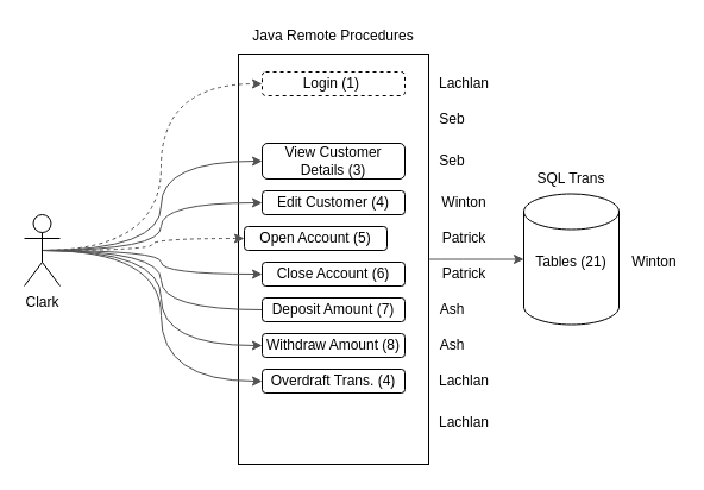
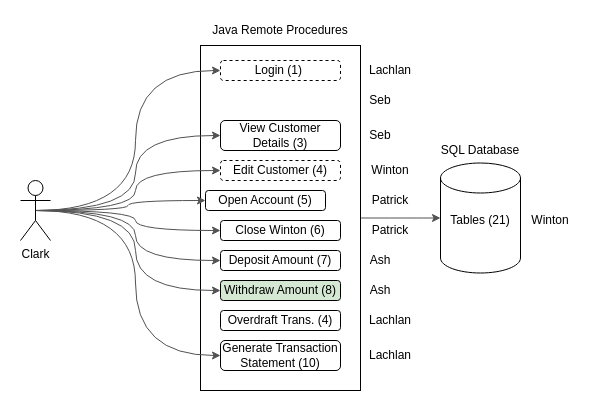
  <mxCell id="0" />
  <mxCell id="1" parent="0" />
  <mxCell id="2" style="edgeStyle=orthogonalEdgeStyle;curved=1;rounded=0;orthogonalLoop=1;jettySize=auto;html=1;exitX=1;exitY=0.5;exitDx=0;exitDy=0;strokeColor=#525252;" parent="1" source="3" target="24" edge="1"><mxGeometry relative="1" as="geometry" /></mxCell>
  <mxCell id="3" value="" style="rounded=0;whiteSpace=wrap;html=1;" parent="1" vertex="1"><mxGeometry x="200" y="45" width="160" height="345" as="geometry" /></mxCell>
- <mxCell id="4" style="edgeStyle=orthogonalEdgeStyle;curved=1;rounded=0;orthogonalLoop=1;jettySize=auto;html=1;exitX=0.5;exitY=0.5;exitDx=0;exitDy=0;exitPerimeter=0;entryX=0;entryY=0.5;entryDx=0;entryDy=0;strokeColor=#525252;dashed=1;" parent="1" source="13" target="14" edge="1"><mxGeometry relative="1" as="geometry" /></mxCell>
+ <mxCell id="4" style="edgeStyle=orthogonalEdgeStyle;curved=1;rounded=0;orthogonalLoop=1;jettySize=auto;html=1;exitX=0.5;exitY=0.5;exitDx=0;exitDy=0;exitPerimeter=0;entryX=0;entryY=0.5;entryDx=0;entryDy=0;strokeColor=#525252;" parent="1" source="13" target="14" edge="1"><mxGeometry relative="1" as="geometry" /></mxCell>
  <mxCell id="5" style="edgeStyle=orthogonalEdgeStyle;curved=1;rounded=0;orthogonalLoop=1;jettySize=auto;html=1;exitX=0.5;exitY=0.5;exitDx=0;exitDy=0;exitPerimeter=0;entryX=0;entryY=0.5;entryDx=0;entryDy=0;strokeColor=#525252;" parent="1" source="13" target="22" edge="1"><mxGeometry relative="1" as="geometry" /></mxCell>
  <mxCell id="6" style="edgeStyle=orthogonalEdgeStyle;curved=1;rounded=0;orthogonalLoop=1;jettySize=auto;html=1;exitX=0.5;exitY=0.5;exitDx=0;exitDy=0;exitPerimeter=0;entryX=0;entryY=0.5;entryDx=0;entryDy=0;strokeColor=#525252;" parent="1" source="13" target="15" edge="1"><mxGeometry relative="1" as="geometry" /></mxCell>
- <mxCell id="7" style="edgeStyle=orthogonalEdgeStyle;curved=1;rounded=0;orthogonalLoop=1;jettySize=auto;html=1;exitX=0.5;exitY=0.5;exitDx=0;exitDy=0;exitPerimeter=0;entryX=0;entryY=0.5;entryDx=0;entryDy=0;strokeColor=#525252;dashed=1;" parent="1" source="13" target="16" edge="1"><mxGeometry relative="1" as="geometry" /></mxCell>
+ <mxCell id="7" style="edgeStyle=orthogonalEdgeStyle;curved=1;rounded=0;orthogonalLoop=1;jettySize=auto;html=1;exitX=0.5;exitY=0.5;exitDx=0;exitDy=0;exitPerimeter=0;entryX=0;entryY=0.5;entryDx=0;entryDy=0;strokeColor=#525252;" parent="1" source="13" target="16" edge="1"><mxGeometry relative="1" as="geometry" /></mxCell>
  <mxCell id="8" style="edgeStyle=orthogonalEdgeStyle;curved=1;rounded=0;orthogonalLoop=1;jettySize=auto;html=1;exitX=0.5;exitY=0.5;exitDx=0;exitDy=0;exitPerimeter=0;entryX=0;entryY=0.5;entryDx=0;entryDy=0;strokeColor=#525252;" parent="1" source="13" target="17" edge="1"><mxGeometry relative="1" as="geometry" /></mxCell>
- <mxCell id="9" style="edgeStyle=orthogonalEdgeStyle;curved=1;rounded=0;orthogonalLoop=1;jettySize=auto;html=1;exitX=0.5;exitY=0.5;exitDx=0;exitDy=0;exitPerimeter=0;entryX=0;entryY=0.5;entryDx=0;entryDy=0;strokeColor=#525252;endArrow=none;" parent="1" source="13" target="18" edge="1"><mxGeometry relative="1" as="geometry" /></mxCell>
+ <mxCell id="9" style="edgeStyle=orthogonalEdgeStyle;curved=1;rounded=0;orthogonalLoop=1;jettySize=auto;html=1;exitX=0.5;exitY=0.5;exitDx=0;exitDy=0;exitPerimeter=0;entryX=0;entryY=0.5;entryDx=0;entryDy=0;strokeColor=#525252;" parent="1" source="13" target="18" edge="1"><mxGeometry relative="1" as="geometry" /></mxCell>
  <mxCell id="10" style="edgeStyle=orthogonalEdgeStyle;curved=1;rounded=0;orthogonalLoop=1;jettySize=auto;html=1;exitX=0.5;exitY=0.5;exitDx=0;exitDy=0;exitPerimeter=0;entryX=0;entryY=0.5;entryDx=0;entryDy=0;strokeColor=#525252;" parent="1" source="13" target="19" edge="1"><mxGeometry relative="1" as="geometry" /></mxCell>
- <mxCell id="11" style="edgeStyle=orthogonalEdgeStyle;curved=1;rounded=0;orthogonalLoop=1;jettySize=auto;html=1;exitX=0.5;exitY=0.5;exitDx=0;exitDy=0;exitPerimeter=0;entryX=0;entryY=0.5;entryDx=0;entryDy=0;strokeColor=#525252;" parent="1" source="13" target="20" edge="1"><mxGeometry relative="1" as="geometry" /></mxCell>
+ <mxCell id="12" style="edgeStyle=orthogonalEdgeStyle;curved=1;rounded=0;orthogonalLoop=1;jettySize=auto;html=1;exitX=0.5;exitY=0.5;exitDx=0;exitDy=0;exitPerimeter=0;entryX=0;entryY=0.5;entryDx=0;entryDy=0;strokeColor=#525252;" parent="1" source="13" target="21" edge="1"><mxGeometry relative="1" as="geometry" /></mxCell>
  <mxCell id="13" value="Clark" style="shape=umlActor;verticalLabelPosition=bottom;verticalAlign=top;html=1;outlineConnect=0;" parent="1" vertex="1"><mxGeometry x="20" y="180" width="30" height="60" as="geometry" /></mxCell>
  <mxCell id="14" value="Login (1)&amp;nbsp;" style="rounded=1;whiteSpace=wrap;html=1;dashed=1;" parent="1" vertex="1"><mxGeometry x="220" y="60" width="120" height="20" as="geometry" /></mxCell>
- <mxCell id="15" value="Edit Customer (4)" style="rounded=1;whiteSpace=wrap;html=1;" parent="1" vertex="1"><mxGeometry x="220" y="160" width="120" height="20" as="geometry" /></mxCell>
+ <mxCell id="15" value="Edit Customer (4)" style="rounded=1;whiteSpace=wrap;html=1;dashed=1;" parent="1" vertex="1"><mxGeometry x="220" y="160" width="120" height="20" as="geometry" /></mxCell>
  <mxCell id="16" value="Open Account (5)" style="rounded=1;whiteSpace=wrap;html=1;" parent="1" vertex="1"><mxGeometry x="205" y="190" width="120" height="20" as="geometry" /></mxCell>
- <mxCell id="17" value="Close Account (6)" style="rounded=1;whiteSpace=wrap;html=1;" parent="1" vertex="1"><mxGeometry x="220" y="220" width="120" height="20" as="geometry" /></mxCell>
+ <mxCell id="17" value="Close Winton (6)" style="rounded=1;whiteSpace=wrap;html=1;" parent="1" vertex="1"><mxGeometry x="220" y="220" width="120" height="20" as="geometry" /></mxCell>
  <mxCell id="18" value="Deposit Amount (7)" style="rounded=1;whiteSpace=wrap;html=1;" parent="1" vertex="1"><mxGeometry x="220" y="250" width="120" height="20" as="geometry" /></mxCell>
- <mxCell id="19" value="Withdraw Amount (8)" style="rounded=1;whiteSpace=wrap;html=1;" parent="1" vertex="1"><mxGeometry x="220" y="280" width="120" height="20" as="geometry" /></mxCell>
+ <mxCell id="19" value="Withdraw Amount (8)" style="rounded=1;whiteSpace=wrap;html=1;fillColor=#d5e8d4;" parent="1" vertex="1"><mxGeometry x="220" y="280" width="120" height="20" as="geometry" /></mxCell>
  <mxCell id="20" value="Overdraft Trans. (4)" style="rounded=1;whiteSpace=wrap;html=1;" parent="1" vertex="1"><mxGeometry x="220" y="310" width="120" height="20" as="geometry" /></mxCell>
+ <mxCell id="21" value="Generate Transaction Statement (10)" style="rounded=1;whiteSpace=wrap;html=1;" parent="1" vertex="1"><mxGeometry x="220" y="340" width="120" height="30" as="geometry" /></mxCell>
  <mxCell id="22" value="View Customer Details (3)" style="rounded=1;whiteSpace=wrap;html=1;" parent="1" vertex="1"><mxGeometry x="220" y="120" width="120" height="30" as="geometry" /></mxCell>
  <mxCell id="23" value="Java Remote Procedures" style="text;html=1;strokeColor=none;fillColor=none;align=center;verticalAlign=middle;whiteSpace=wrap;rounded=0;" parent="1" vertex="1"><mxGeometry x="205" y="20" width="150" height="20" as="geometry" /></mxCell>
  <mxCell id="24" value="" style="shape=cylinder3;whiteSpace=wrap;html=1;boundedLbl=1;backgroundOutline=1;size=15;" parent="1" vertex="1"><mxGeometry x="440" y="162.5" width="80" height="110" as="geometry" /></mxCell>
- <mxCell id="25" value="SQL Trans" style="text;html=1;strokeColor=none;fillColor=none;align=center;verticalAlign=middle;whiteSpace=wrap;rounded=0;" parent="1" vertex="1"><mxGeometry x="420" y="140" width="120" height="20" as="geometry" /></mxCell>
+ <mxCell id="25" value="SQL Database" style="text;html=1;strokeColor=none;fillColor=none;align=center;verticalAlign=middle;whiteSpace=wrap;rounded=0;" parent="1" vertex="1"><mxGeometry x="420" y="140" width="120" height="20" as="geometry" /></mxCell>
  <mxCell id="26" value="Tables (21)" style="text;html=1;strokeColor=none;fillColor=none;align=center;verticalAlign=middle;whiteSpace=wrap;rounded=0;" parent="1" vertex="1"><mxGeometry x="420" y="210" width="120" height="20" as="geometry" /></mxCell>
  <mxCell id="27" value="Seb" style="text;html=1;strokeColor=none;fillColor=none;align=center;verticalAlign=middle;whiteSpace=wrap;rounded=0;" parent="1" vertex="1"><mxGeometry x="360" y="90" width="40" height="20" as="geometry" /></mxCell>
  <mxCell id="28" value="Seb" style="text;html=1;strokeColor=none;fillColor=none;align=center;verticalAlign=middle;whiteSpace=wrap;rounded=0;" parent="1" vertex="1"><mxGeometry x="360" y="125" width="40" height="20" as="geometry" /></mxCell>
  <mxCell id="29" value="Ash" style="text;html=1;strokeColor=none;fillColor=none;align=center;verticalAlign=middle;whiteSpace=wrap;rounded=0;" parent="1" vertex="1"><mxGeometry x="360" y="250" width="40" height="20" as="geometry" /></mxCell>
  <mxCell id="30" value="Ash" style="text;html=1;strokeColor=none;fillColor=none;align=center;verticalAlign=middle;whiteSpace=wrap;rounded=0;" parent="1" vertex="1"><mxGeometry x="360" y="280" width="40" height="20" as="geometry" /></mxCell>
  <mxCell id="31" value="Winton" style="text;html=1;strokeColor=none;fillColor=none;align=center;verticalAlign=middle;whiteSpace=wrap;rounded=0;" parent="1" vertex="1"><mxGeometry x="370" y="160" width="40" height="20" as="geometry" /></mxCell>
  <mxCell id="32" value="Winton" style="text;html=1;strokeColor=none;fillColor=none;align=center;verticalAlign=middle;whiteSpace=wrap;rounded=0;" parent="1" vertex="1"><mxGeometry x="530" y="210" width="40" height="20" as="geometry" /></mxCell>
  <mxCell id="33" value="Patrick" style="text;html=1;strokeColor=none;fillColor=none;align=center;verticalAlign=middle;whiteSpace=wrap;rounded=0;" parent="1" vertex="1"><mxGeometry x="370" y="190" width="40" height="20" as="geometry" /></mxCell>
  <mxCell id="34" value="Patrick" style="text;html=1;strokeColor=none;fillColor=none;align=center;verticalAlign=middle;whiteSpace=wrap;rounded=0;" parent="1" vertex="1"><mxGeometry x="370" y="220" width="40" height="20" as="geometry" /></mxCell>
  <mxCell id="35" value="Lachlan" style="text;html=1;strokeColor=none;fillColor=none;align=center;verticalAlign=middle;whiteSpace=wrap;rounded=0;" parent="1" vertex="1"><mxGeometry x="370" y="310" width="40" height="20" as="geometry" /></mxCell>
  <mxCell id="36" value="Lachlan" style="text;html=1;strokeColor=none;fillColor=none;align=center;verticalAlign=middle;whiteSpace=wrap;rounded=0;" parent="1" vertex="1"><mxGeometry x="370" y="345" width="40" height="20" as="geometry" /></mxCell>
  <mxCell id="37" value="Lachlan" style="text;html=1;strokeColor=none;fillColor=none;align=center;verticalAlign=middle;whiteSpace=wrap;rounded=0;" parent="1" vertex="1"><mxGeometry x="370" y="60" width="40" height="20" as="geometry" /></mxCell>
